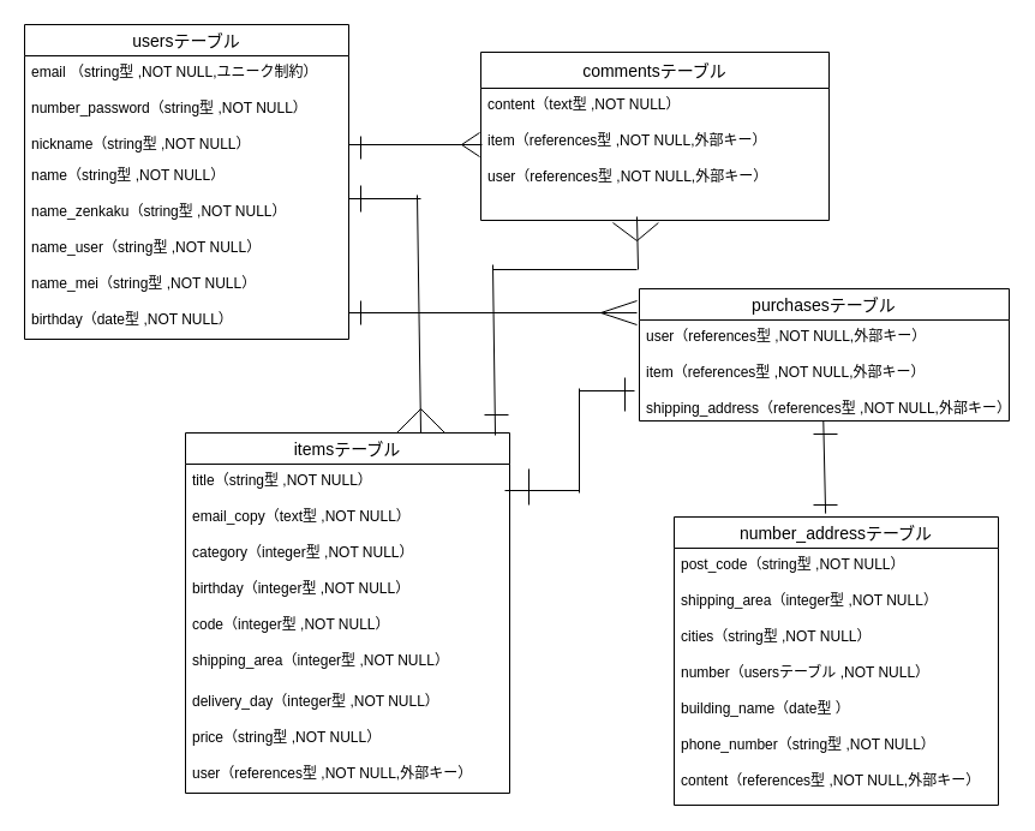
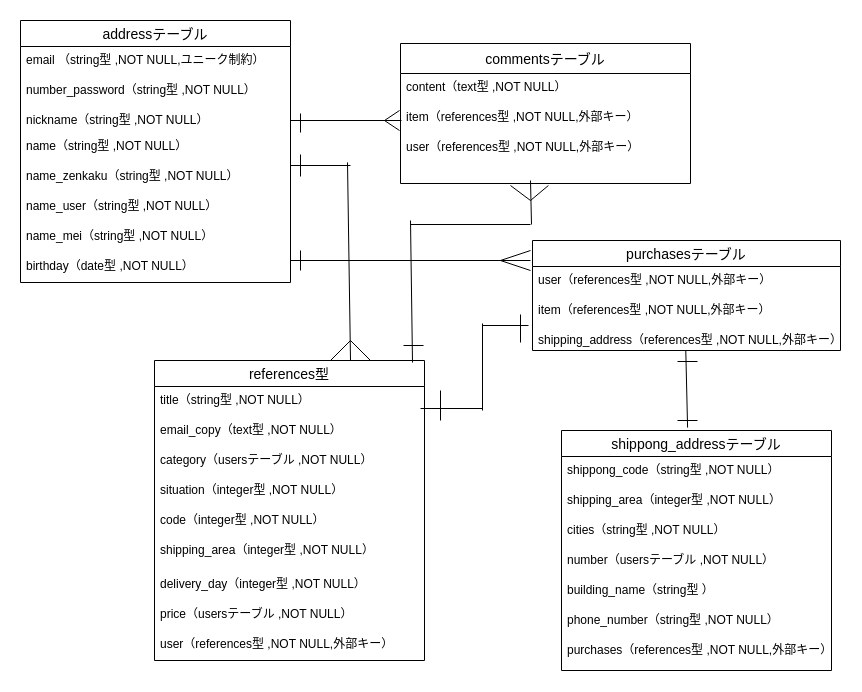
  <mxCell id="0" />
  <mxCell id="1" parent="0" />
- <mxCell id="2" value="usersテーブル" style="swimlane;fontStyle=0;childLayout=stackLayout;horizontal=1;startSize=26;horizontalStack=0;resizeParent=1;resizeParentMax=0;resizeLast=0;collapsible=1;marginBottom=0;align=center;fontSize=14;" parent="1" vertex="1"><mxGeometry x="20" y="20" width="270" height="262" as="geometry"><mxRectangle x="10" y="20" width="70" height="30" as="alternateBounds" /></mxGeometry></mxCell>
+ <mxCell id="2" value="addressテーブル" style="swimlane;fontStyle=0;childLayout=stackLayout;horizontal=1;startSize=26;horizontalStack=0;resizeParent=1;resizeParentMax=0;resizeLast=0;collapsible=1;marginBottom=0;align=center;fontSize=14;" parent="1" vertex="1"><mxGeometry x="20" y="20" width="270" height="262" as="geometry"><mxRectangle x="10" y="20" width="70" height="30" as="alternateBounds" /></mxGeometry></mxCell>
  <mxCell id="3" value="email （string型 ,NOT NULL,ユニーク制約）" style="text;strokeColor=none;fillColor=none;spacingLeft=4;spacingRight=4;overflow=hidden;rotatable=0;points=[[0,0.5],[1,0.5]];portConstraint=eastwest;fontSize=12;" parent="2" vertex="1"><mxGeometry y="26" width="270" height="30" as="geometry" /></mxCell>
  <mxCell id="4" value="number_password（string型 ,NOT NULL）" style="text;strokeColor=none;fillColor=none;spacingLeft=4;spacingRight=4;overflow=hidden;rotatable=0;points=[[0,0.5],[1,0.5]];portConstraint=eastwest;fontSize=12;" parent="2" vertex="1"><mxGeometry y="56" width="270" height="30" as="geometry" /></mxCell>
  <mxCell id="5" value="nickname（string型 ,NOT NULL）&#10;" style="text;spacingLeft=4;spacingRight=4;overflow=hidden;rotatable=0;points=[[0,0.5],[1,0.5]];portConstraint=eastwest;fontSize=12;" parent="2" vertex="1"><mxGeometry y="86" width="270" height="26" as="geometry" /></mxCell>
  <mxCell id="6" value="name（string型 ,NOT NULL）" style="text;strokeColor=none;fillColor=none;spacingLeft=4;spacingRight=4;overflow=hidden;rotatable=0;points=[[0,0.5],[1,0.5]];portConstraint=eastwest;fontSize=12;" parent="2" vertex="1"><mxGeometry y="112" width="270" height="30" as="geometry" /></mxCell>
  <mxCell id="7" value="name_zenkaku（string型 ,NOT NULL）&#10;" style="text;strokeColor=none;fillColor=none;spacingLeft=4;spacingRight=4;overflow=hidden;rotatable=0;points=[[0,0.5],[1,0.5]];portConstraint=eastwest;fontSize=12;" parent="2" vertex="1"><mxGeometry y="142" width="270" height="30" as="geometry" /></mxCell>
  <mxCell id="8" value="name_user（string型 ,NOT NULL）" style="text;strokeColor=none;fillColor=none;spacingLeft=4;spacingRight=4;overflow=hidden;rotatable=0;points=[[0,0.5],[1,0.5]];portConstraint=eastwest;fontSize=12;" parent="2" vertex="1"><mxGeometry y="172" width="270" height="30" as="geometry" /></mxCell>
  <mxCell id="9" value="name_mei（string型 ,NOT NULL）" style="text;strokeColor=none;fillColor=none;spacingLeft=4;spacingRight=4;overflow=hidden;rotatable=0;points=[[0,0.5],[1,0.5]];portConstraint=eastwest;fontSize=12;" parent="2" vertex="1"><mxGeometry y="202" width="270" height="30" as="geometry" /></mxCell>
  <mxCell id="10" value="birthday（date型 ,NOT NULL）" style="text;strokeColor=none;fillColor=none;spacingLeft=4;spacingRight=4;overflow=hidden;rotatable=0;points=[[0,0.5],[1,0.5]];portConstraint=eastwest;fontSize=12;" parent="2" vertex="1"><mxGeometry y="232" width="270" height="30" as="geometry" /></mxCell>
- <mxCell id="11" value="itemsテーブル" style="swimlane;fontStyle=0;childLayout=stackLayout;horizontal=1;startSize=26;horizontalStack=0;resizeParent=1;resizeParentMax=0;resizeLast=0;collapsible=1;marginBottom=0;align=center;fontSize=14;" parent="1" vertex="1"><mxGeometry x="154" y="360" width="270" height="300" as="geometry" /></mxCell>
+ <mxCell id="11" value="references型" style="swimlane;fontStyle=0;childLayout=stackLayout;horizontal=1;startSize=26;horizontalStack=0;resizeParent=1;resizeParentMax=0;resizeLast=0;collapsible=1;marginBottom=0;align=center;fontSize=14;" parent="1" vertex="1"><mxGeometry x="154" y="360" width="270" height="300" as="geometry" /></mxCell>
  <mxCell id="12" value="title（string型 ,NOT NULL）" style="text;strokeColor=none;fillColor=none;spacingLeft=4;spacingRight=4;overflow=hidden;rotatable=0;points=[[0,0.5],[1,0.5]];portConstraint=eastwest;fontSize=12;" parent="11" vertex="1"><mxGeometry y="26" width="270" height="30" as="geometry" /></mxCell>
  <mxCell id="13" value="email_copy（text型 ,NOT NULL）" style="text;strokeColor=none;fillColor=none;spacingLeft=4;spacingRight=4;overflow=hidden;rotatable=0;points=[[0,0.5],[1,0.5]];portConstraint=eastwest;fontSize=12;" parent="11" vertex="1"><mxGeometry y="56" width="270" height="30" as="geometry" /></mxCell>
- <mxCell id="14" value="category（integer型 ,NOT NULL）" style="text;strokeColor=none;fillColor=none;spacingLeft=4;spacingRight=4;overflow=hidden;rotatable=0;points=[[0,0.5],[1,0.5]];portConstraint=eastwest;fontSize=12;" parent="11" vertex="1"><mxGeometry y="86" width="270" height="30" as="geometry" /></mxCell>
- <mxCell id="15" value="birthday（integer型 ,NOT NULL）" style="text;strokeColor=none;fillColor=none;spacingLeft=4;spacingRight=4;overflow=hidden;rotatable=0;points=[[0,0.5],[1,0.5]];portConstraint=eastwest;fontSize=12;" vertex="1" parent="11"><mxGeometry y="116" width="270" height="30" as="geometry" /></mxCell>
+ <mxCell id="14" value="category（usersテーブル ,NOT NULL）" style="text;strokeColor=none;fillColor=none;spacingLeft=4;spacingRight=4;overflow=hidden;rotatable=0;points=[[0,0.5],[1,0.5]];portConstraint=eastwest;fontSize=12;" parent="11" vertex="1"><mxGeometry y="86" width="270" height="30" as="geometry" /></mxCell>
+ <mxCell id="15" value="situation（integer型 ,NOT NULL）" style="text;strokeColor=none;fillColor=none;spacingLeft=4;spacingRight=4;overflow=hidden;rotatable=0;points=[[0,0.5],[1,0.5]];portConstraint=eastwest;fontSize=12;" vertex="1" parent="11"><mxGeometry y="116" width="270" height="30" as="geometry" /></mxCell>
  <mxCell id="16" value="code（integer型 ,NOT NULL）" style="text;strokeColor=none;fillColor=none;spacingLeft=4;spacingRight=4;overflow=hidden;rotatable=0;points=[[0,0.5],[1,0.5]];portConstraint=eastwest;fontSize=12;" parent="11" vertex="1"><mxGeometry y="146" width="270" height="30" as="geometry" /></mxCell>
  <mxCell id="17" value="shipping_area（integer型 ,NOT NULL）" style="text;strokeColor=none;fillColor=none;spacingLeft=4;spacingRight=4;overflow=hidden;rotatable=0;points=[[0,0.5],[1,0.5]];portConstraint=eastwest;fontSize=12;" parent="11" vertex="1"><mxGeometry y="176" width="270" height="34" as="geometry" /></mxCell>
  <mxCell id="18" value="delivery_day（integer型 ,NOT NULL）" style="text;strokeColor=none;fillColor=none;spacingLeft=4;spacingRight=4;overflow=hidden;rotatable=0;points=[[0,0.5],[1,0.5]];portConstraint=eastwest;fontSize=12;" parent="11" vertex="1"><mxGeometry y="210" width="270" height="30" as="geometry" /></mxCell>
- <mxCell id="19" value="price（string型 ,NOT NULL）" style="text;strokeColor=none;fillColor=none;spacingLeft=4;spacingRight=4;overflow=hidden;rotatable=0;points=[[0,0.5],[1,0.5]];portConstraint=eastwest;fontSize=12;" parent="11" vertex="1"><mxGeometry y="240" width="270" height="30" as="geometry" /></mxCell>
+ <mxCell id="19" value="price（usersテーブル ,NOT NULL）" style="text;strokeColor=none;fillColor=none;spacingLeft=4;spacingRight=4;overflow=hidden;rotatable=0;points=[[0,0.5],[1,0.5]];portConstraint=eastwest;fontSize=12;" parent="11" vertex="1"><mxGeometry y="240" width="270" height="30" as="geometry" /></mxCell>
  <mxCell id="20" value="user（references型 ,NOT NULL,外部キー）" style="text;strokeColor=none;fillColor=none;spacingLeft=4;spacingRight=4;overflow=hidden;rotatable=0;points=[[0,0.5],[1,0.5]];portConstraint=eastwest;fontSize=12;" parent="11" vertex="1"><mxGeometry y="270" width="270" height="30" as="geometry" /></mxCell>
  <mxCell id="21" value="commentsテーブル" style="swimlane;fontStyle=0;childLayout=stackLayout;horizontal=1;startSize=30;horizontalStack=0;resizeParent=1;resizeParentMax=0;resizeLast=0;collapsible=1;marginBottom=0;align=center;fontSize=14;" parent="1" vertex="1"><mxGeometry x="400" y="43" width="290" height="140" as="geometry" /></mxCell>
  <mxCell id="22" value="content（text型 ,NOT NULL）" style="text;strokeColor=none;fillColor=none;spacingLeft=4;spacingRight=4;overflow=hidden;rotatable=0;points=[[0,0.5],[1,0.5]];portConstraint=eastwest;fontSize=12;" parent="21" vertex="1"><mxGeometry y="30" width="290" height="30" as="geometry" /></mxCell>
  <mxCell id="23" value="item（references型 ,NOT NULL,外部キー）" style="text;strokeColor=none;fillColor=none;spacingLeft=4;spacingRight=4;overflow=hidden;rotatable=0;points=[[0,0.5],[1,0.5]];portConstraint=eastwest;fontSize=12;" parent="21" vertex="1"><mxGeometry y="60" width="290" height="30" as="geometry" /></mxCell>
  <mxCell id="24" value="user（references型 ,NOT NULL,外部キー）" style="text;strokeColor=none;fillColor=none;spacingLeft=4;spacingRight=4;overflow=hidden;rotatable=0;points=[[0,0.5],[1,0.5]];portConstraint=eastwest;fontSize=12;" parent="21" vertex="1"><mxGeometry y="90" width="290" height="50" as="geometry" /></mxCell>
  <mxCell id="25" value="" style="endArrow=none;html=1;rounded=0;entryX=0.51;entryY=1.04;entryDx=0;entryDy=0;entryPerimeter=0;" edge="1" parent="21" target="24"><mxGeometry relative="1" as="geometry"><mxPoint x="110" y="142" as="sourcePoint" /><mxPoint x="170" y="157" as="targetPoint" /><Array as="points"><mxPoint x="130" y="157" /></Array></mxGeometry></mxCell>
  <mxCell id="26" value="" style="line;strokeWidth=1;rotatable=0;dashed=0;labelPosition=right;align=left;verticalAlign=middle;spacingTop=0;spacingLeft=6;points=[];portConstraint=eastwest;" parent="1" vertex="1"><mxGeometry x="290" y="35" width="111" height="170" as="geometry" /></mxCell>
  <mxCell id="27" value="" style="line;strokeWidth=1;rotatable=0;dashed=0;labelPosition=right;align=left;verticalAlign=middle;spacingTop=0;spacingLeft=6;points=[];portConstraint=eastwest;" parent="1" vertex="1"><mxGeometry x="290" y="80" width="60" height="170" as="geometry" /></mxCell>
  <mxCell id="28" value="" style="endArrow=none;html=1;rounded=0;" parent="1" edge="1"><mxGeometry relative="1" as="geometry"><mxPoint x="300" y="132" as="sourcePoint" /><mxPoint x="300" y="113" as="targetPoint" /></mxGeometry></mxCell>
  <mxCell id="29" value="" style="endArrow=none;html=1;rounded=0;" parent="1" edge="1"><mxGeometry relative="1" as="geometry"><mxPoint x="300" y="176" as="sourcePoint" /><mxPoint x="300" y="154" as="targetPoint" /></mxGeometry></mxCell>
  <mxCell id="30" value="" style="line;strokeWidth=1;rotatable=0;dashed=0;labelPosition=right;align=left;verticalAlign=middle;spacingTop=0;spacingLeft=6;points=[];portConstraint=eastwest;" parent="1" vertex="1"><mxGeometry x="600" y="190" height="170" as="geometry" /></mxCell>
  <mxCell id="31" value="" style="line;strokeWidth=1;rotatable=0;dashed=0;labelPosition=right;align=left;verticalAlign=middle;spacingTop=0;spacingLeft=6;points=[];portConstraint=eastwest;" parent="1" vertex="1"><mxGeometry x="420" y="403" width="62" height="10" as="geometry" /></mxCell>
- <mxCell id="32" value="number_addressテーブル" style="swimlane;fontStyle=0;childLayout=stackLayout;horizontal=1;startSize=26;horizontalStack=0;resizeParent=1;resizeParentMax=0;resizeLast=0;collapsible=1;marginBottom=0;align=center;fontSize=14;" parent="1" vertex="1"><mxGeometry x="561" y="430" width="270" height="240" as="geometry" /></mxCell>
- <mxCell id="33" value="post_code（string型 ,NOT NULL）" style="text;strokeColor=none;fillColor=none;spacingLeft=4;spacingRight=4;overflow=hidden;rotatable=0;points=[[0,0.5],[1,0.5]];portConstraint=eastwest;fontSize=12;" parent="32" vertex="1"><mxGeometry y="26" width="270" height="30" as="geometry" /></mxCell>
+ <mxCell id="32" value="shippong_addressテーブル" style="swimlane;fontStyle=0;childLayout=stackLayout;horizontal=1;startSize=26;horizontalStack=0;resizeParent=1;resizeParentMax=0;resizeLast=0;collapsible=1;marginBottom=0;align=center;fontSize=14;" parent="1" vertex="1"><mxGeometry x="561" y="430" width="270" height="240" as="geometry" /></mxCell>
+ <mxCell id="33" value="shippong_code（string型 ,NOT NULL）" style="text;strokeColor=none;fillColor=none;spacingLeft=4;spacingRight=4;overflow=hidden;rotatable=0;points=[[0,0.5],[1,0.5]];portConstraint=eastwest;fontSize=12;" parent="32" vertex="1"><mxGeometry y="26" width="270" height="30" as="geometry" /></mxCell>
  <mxCell id="34" value="shipping_area（integer型 ,NOT NULL）" style="text;strokeColor=none;fillColor=none;spacingLeft=4;spacingRight=4;overflow=hidden;rotatable=0;points=[[0,0.5],[1,0.5]];portConstraint=eastwest;fontSize=12;" parent="32" vertex="1"><mxGeometry y="56" width="270" height="30" as="geometry" /></mxCell>
  <mxCell id="35" value="cities（string型 ,NOT NULL）" style="text;strokeColor=none;fillColor=none;spacingLeft=4;spacingRight=4;overflow=hidden;rotatable=0;points=[[0,0.5],[1,0.5]];portConstraint=eastwest;fontSize=12;" parent="32" vertex="1"><mxGeometry y="86" width="270" height="30" as="geometry" /></mxCell>
  <mxCell id="36" value="number（usersテーブル ,NOT NULL）" style="text;strokeColor=none;fillColor=none;spacingLeft=4;spacingRight=4;overflow=hidden;rotatable=0;points=[[0,0.5],[1,0.5]];portConstraint=eastwest;fontSize=12;" parent="32" vertex="1"><mxGeometry y="116" width="270" height="30" as="geometry" /></mxCell>
- <mxCell id="37" value="building_name（date型 ）" style="text;strokeColor=none;fillColor=none;spacingLeft=4;spacingRight=4;overflow=hidden;rotatable=0;points=[[0,0.5],[1,0.5]];portConstraint=eastwest;fontSize=12;" parent="32" vertex="1"><mxGeometry y="146" width="270" height="30" as="geometry" /></mxCell>
+ <mxCell id="37" value="building_name（string型 ）" style="text;strokeColor=none;fillColor=none;spacingLeft=4;spacingRight=4;overflow=hidden;rotatable=0;points=[[0,0.5],[1,0.5]];portConstraint=eastwest;fontSize=12;" parent="32" vertex="1"><mxGeometry y="146" width="270" height="30" as="geometry" /></mxCell>
  <mxCell id="38" value="phone_number（string型 ,NOT NULL）" style="text;strokeColor=none;fillColor=none;spacingLeft=4;spacingRight=4;overflow=hidden;rotatable=0;points=[[0,0.5],[1,0.5]];portConstraint=eastwest;fontSize=12;" parent="32" vertex="1"><mxGeometry y="176" width="270" height="30" as="geometry" /></mxCell>
- <mxCell id="39" value="content（references型 ,NOT NULL,外部キー）" style="text;strokeColor=none;fillColor=none;spacingLeft=4;spacingRight=4;overflow=hidden;rotatable=0;points=[[0,0.5],[1,0.5]];portConstraint=eastwest;fontSize=12;" parent="32" vertex="1"><mxGeometry y="206" width="270" height="34" as="geometry" /></mxCell>
+ <mxCell id="39" value="purchases（references型 ,NOT NULL,外部キー）" style="text;strokeColor=none;fillColor=none;spacingLeft=4;spacingRight=4;overflow=hidden;rotatable=0;points=[[0,0.5],[1,0.5]];portConstraint=eastwest;fontSize=12;" parent="32" vertex="1"><mxGeometry y="206" width="270" height="34" as="geometry" /></mxCell>
  <mxCell id="40" value="" style="endArrow=none;html=1;rounded=0;entryX=0.95;entryY=0.482;entryDx=0;entryDy=0;entryPerimeter=0;" parent="1" edge="1" target="27"><mxGeometry relative="1" as="geometry"><mxPoint x="350" y="360" as="sourcePoint" /><mxPoint x="350" y="170" as="targetPoint" /></mxGeometry></mxCell>
  <mxCell id="41" value="" style="endArrow=none;html=1;rounded=0;" parent="1" edge="1"><mxGeometry relative="1" as="geometry"><mxPoint x="440" y="390" as="sourcePoint" /><mxPoint x="440" y="420" as="targetPoint" /></mxGeometry></mxCell>
  <mxCell id="42" value="" style="endArrow=none;html=1;rounded=0;" parent="1" edge="1"><mxGeometry relative="1" as="geometry"><mxPoint x="520" y="314" as="sourcePoint" /><mxPoint x="520" y="342" as="targetPoint" /></mxGeometry></mxCell>
  <mxCell id="43" value="" style="endArrow=none;html=1;rounded=0;entryX=0.75;entryY=0;entryDx=0;entryDy=0;exitX=0.8;exitY=0;exitDx=0;exitDy=0;exitPerimeter=0;" parent="1" source="11" target="11" edge="1"><mxGeometry relative="1" as="geometry"><mxPoint x="400" y="360" as="sourcePoint" /><mxPoint x="377.1" y="360" as="targetPoint" /><Array as="points"><mxPoint x="350" y="340" /><mxPoint x="330" y="360" /></Array></mxGeometry></mxCell>
  <mxCell id="44" value="&lt;span style=&quot;color: rgba(0, 0, 0, 0); font-family: monospace; font-size: 0px; text-align: start;&quot;&gt;%3CmxGraphModel%3E%3Croot%3E%3CmxCell%20id%3D%220%22%2F%3E%3CmxCell%20id%3D%221%22%20parent%3D%220%22%2F%3E%3CmxCell%20id%3D%222%22%20value%3D%22%22%20style%3D%22endArrow%3Dnone%3Bhtml%3D1%3Brounded%3D0%3B%22%20edge%3D%221%22%20parent%3D%221%22%3E%3CmxGeometry%20relative%3D%221%22%20as%3D%22geometry%22%3E%3CmxPoint%20x%3D%22290%22%20y%3D%22175.5%22%20as%3D%22sourcePoint%22%2F%3E%3CmxPoint%20x%3D%22290%22%20y%3D%22154%22%20as%3D%22targetPoint%22%2F%3E%3C%2FmxGeometry%3E%3C%2FmxCell%3E%3C%2Froot%3E%3C%2FmxGraphModel%3E&lt;/span&gt;" style="text;html=1;align=center;verticalAlign=middle;resizable=0;points=[];autosize=1;strokeColor=none;fillColor=none;" parent="1" vertex="1"><mxGeometry x="680" y="195" width="20" height="30" as="geometry" /></mxCell>
  <mxCell id="45" value="purchasesテーブル" style="swimlane;fontStyle=0;childLayout=stackLayout;horizontal=1;startSize=26;horizontalStack=0;resizeParent=1;resizeParentMax=0;resizeLast=0;collapsible=1;marginBottom=0;align=center;fontSize=14;" vertex="1" parent="1"><mxGeometry x="532" y="240" width="308" height="110" as="geometry" /></mxCell>
  <mxCell id="46" value="user（references型 ,NOT NULL,外部キー）" style="text;strokeColor=none;fillColor=none;spacingLeft=4;spacingRight=4;overflow=hidden;rotatable=0;points=[[0,0.5],[1,0.5]];portConstraint=eastwest;fontSize=12;" vertex="1" parent="45"><mxGeometry y="26" width="308" height="30" as="geometry" /></mxCell>
  <mxCell id="47" value="item（references型 ,NOT NULL,外部キー）" style="text;strokeColor=none;fillColor=none;spacingLeft=4;spacingRight=4;overflow=hidden;rotatable=0;points=[[0,0.5],[1,0.5]];portConstraint=eastwest;fontSize=12;" vertex="1" parent="45"><mxGeometry y="56" width="308" height="30" as="geometry" /></mxCell>
  <mxCell id="48" value="shipping_address（references型 ,NOT NULL,外部キー）" style="text;strokeColor=none;fillColor=none;spacingLeft=4;spacingRight=4;overflow=hidden;rotatable=0;points=[[0,0.5],[1,0.5]];portConstraint=eastwest;fontSize=12;" vertex="1" parent="45"><mxGeometry y="86" width="308" height="24" as="geometry" /></mxCell>
  <mxCell id="49" value="" style="endArrow=none;html=1;rounded=0;startArrow=none;exitX=0;exitY=0.3;exitDx=0;exitDy=0;exitPerimeter=0;" edge="1" parent="1" source="50"><mxGeometry relative="1" as="geometry"><mxPoint x="480" y="320" as="sourcePoint" /><mxPoint x="482" y="410" as="targetPoint" /></mxGeometry></mxCell>
  <mxCell id="50" value="" style="line;strokeWidth=1;rotatable=0;dashed=0;labelPosition=right;align=left;verticalAlign=middle;spacingTop=0;spacingLeft=6;points=[];portConstraint=eastwest;" vertex="1" parent="1"><mxGeometry x="482" y="320" width="46" height="10" as="geometry" /></mxCell>
  <mxCell id="51" value="" style="endArrow=none;html=1;rounded=0;exitX=0.467;exitY=-0.012;exitDx=0;exitDy=0;exitPerimeter=0;" edge="1" parent="1" source="32"><mxGeometry relative="1" as="geometry"><mxPoint x="690" y="410" as="sourcePoint" /><mxPoint x="685.29" y="350" as="targetPoint" /></mxGeometry></mxCell>
  <mxCell id="52" value="" style="endArrow=none;html=1;rounded=0;" edge="1" parent="1"><mxGeometry relative="1" as="geometry"><mxPoint x="697" y="420" as="sourcePoint" /><mxPoint x="677" y="420" as="targetPoint" /></mxGeometry></mxCell>
  <mxCell id="53" value="" style="endArrow=none;html=1;rounded=0;" edge="1" parent="1"><mxGeometry relative="1" as="geometry"><mxPoint x="697" y="361" as="sourcePoint" /><mxPoint x="677" y="361" as="targetPoint" /></mxGeometry></mxCell>
  <mxCell id="54" value="" style="endArrow=none;html=1;rounded=0;" edge="1" parent="1"><mxGeometry relative="1" as="geometry"><mxPoint x="290" y="260" as="sourcePoint" /><mxPoint x="530" y="260" as="targetPoint" /></mxGeometry></mxCell>
  <mxCell id="55" value="" style="endArrow=none;html=1;rounded=0;" edge="1" parent="1"><mxGeometry relative="1" as="geometry"><mxPoint x="530" y="250" as="sourcePoint" /><mxPoint x="530" y="270" as="targetPoint" /><Array as="points"><mxPoint x="500" y="260" /></Array></mxGeometry></mxCell>
  <mxCell id="56" value="" style="endArrow=none;html=1;rounded=0;" edge="1" parent="1"><mxGeometry relative="1" as="geometry"><mxPoint x="300" y="250" as="sourcePoint" /><mxPoint x="300" y="270" as="targetPoint" /></mxGeometry></mxCell>
  <mxCell id="57" value="" style="endArrow=none;html=1;rounded=0;" parent="1" edge="1"><mxGeometry relative="1" as="geometry"><mxPoint x="399" y="110" as="sourcePoint" /><mxPoint x="399" y="130" as="targetPoint" /><Array as="points"><mxPoint x="384" y="120" /></Array></mxGeometry></mxCell>
  <mxCell id="58" value="" style="endArrow=none;html=1;rounded=0;entryX=1;entryY=0;entryDx=0;entryDy=0;" edge="1" parent="1"><mxGeometry relative="1" as="geometry"><mxPoint x="410" y="220" as="sourcePoint" /><mxPoint x="412" y="362" as="targetPoint" /></mxGeometry></mxCell>
  <mxCell id="59" value="" style="endArrow=none;html=1;rounded=0;" edge="1" parent="1"><mxGeometry relative="1" as="geometry"><mxPoint x="403" y="345" as="sourcePoint" /><mxPoint x="423" y="345" as="targetPoint" /></mxGeometry></mxCell>
  <mxCell id="60" value="" style="endArrow=none;html=1;rounded=0;" edge="1" parent="1"><mxGeometry relative="1" as="geometry"><mxPoint x="410" y="224" as="sourcePoint" /><mxPoint x="530" y="224" as="targetPoint" /></mxGeometry></mxCell>
  <mxCell id="61" value="" style="endArrow=none;html=1;rounded=0;startArrow=none;" edge="1" parent="1"><mxGeometry relative="1" as="geometry"><mxPoint x="530" y="180" as="sourcePoint" /><mxPoint x="531" y="224" as="targetPoint" /></mxGeometry></mxCell>
